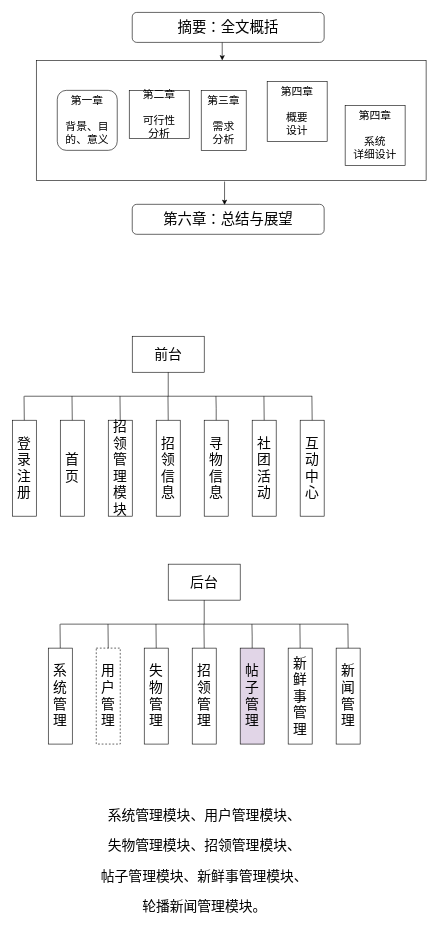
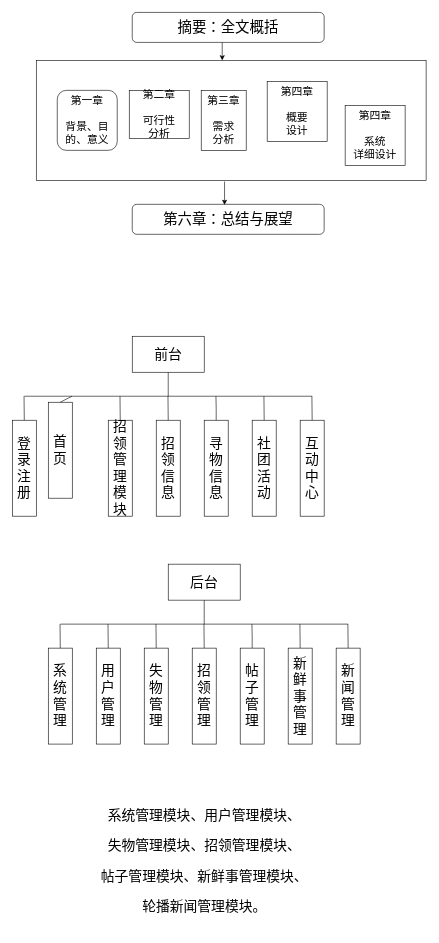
  <mxCell id="0" />
  <mxCell id="1" parent="0" />
  <mxCell id="2" value="&lt;font style=&quot;font-size: 24px&quot;&gt;摘要：全文概括&lt;/font&gt;" style="rounded=1;whiteSpace=wrap;html=1;" vertex="1" parent="1"><mxGeometry x="220" y="20" width="320" height="50" as="geometry" /></mxCell>
  <mxCell id="3" value="" style="rounded=0;whiteSpace=wrap;html=1;fontSize=24;" vertex="1" parent="1"><mxGeometry x="60" y="100" width="650" height="200" as="geometry" /></mxCell>
  <mxCell id="4" value="&lt;div style=&quot;font-size: 18px&quot; align=&quot;center&quot;&gt;&lt;font style=&quot;font-size: 18px&quot;&gt;第一章&lt;/font&gt;&lt;/div&gt;&lt;div style=&quot;font-size: 18px&quot; align=&quot;center&quot;&gt;&lt;font style=&quot;font-size: 18px&quot;&gt;&lt;br&gt;&lt;/font&gt;&lt;/div&gt;&lt;div style=&quot;font-size: 18px&quot; align=&quot;center&quot;&gt;&lt;font style=&quot;font-size: 18px&quot;&gt;背景、目的、意义&lt;/font&gt;&lt;font style=&quot;font-size: 18px&quot;&gt;&lt;br&gt;&lt;/font&gt;&lt;/div&gt;" style="whiteSpace=wrap;html=1;aspect=fixed;fontSize=24;align=center;rounded=1;" vertex="1" parent="1"><mxGeometry x="95" y="150" width="100" height="100" as="geometry" /></mxCell>
  <mxCell id="5" value="&lt;div style=&quot;font-size: 18px&quot; align=&quot;center&quot;&gt;&lt;font style=&quot;font-size: 18px&quot;&gt;第二章&lt;/font&gt;&lt;/div&gt;&lt;div style=&quot;font-size: 18px&quot; align=&quot;center&quot;&gt;&lt;font style=&quot;font-size: 18px&quot;&gt;&lt;br&gt;&lt;/font&gt;&lt;/div&gt;&lt;div style=&quot;font-size: 18px&quot; align=&quot;center&quot;&gt;可行性&lt;/div&gt;&lt;div style=&quot;font-size: 18px&quot; align=&quot;center&quot;&gt;分析&lt;font style=&quot;font-size: 18px&quot;&gt;&lt;br&gt;&lt;/font&gt;&lt;/div&gt;" style="whiteSpace=wrap;html=1;aspect=fixed;fontSize=24;align=center;" vertex="1" parent="1"><mxGeometry x="215" y="150" width="100" height="80" as="geometry" /></mxCell>
  <mxCell id="6" value="&lt;div style=&quot;font-size: 18px&quot; align=&quot;center&quot;&gt;&lt;font style=&quot;font-size: 18px&quot;&gt;第三章&lt;/font&gt;&lt;/div&gt;&lt;div style=&quot;font-size: 18px&quot; align=&quot;center&quot;&gt;&lt;font style=&quot;font-size: 18px&quot;&gt;&lt;br&gt;&lt;/font&gt;&lt;/div&gt;&lt;div style=&quot;font-size: 18px&quot; align=&quot;center&quot;&gt;需求&lt;/div&gt;&lt;div style=&quot;font-size: 18px&quot; align=&quot;center&quot;&gt;分析&lt;font style=&quot;font-size: 18px&quot;&gt;&lt;br&gt;&lt;/font&gt;&lt;/div&gt;" style="whiteSpace=wrap;html=1;aspect=fixed;fontSize=24;align=center;" vertex="1" parent="1"><mxGeometry x="335" y="150" width="75" height="100" as="geometry" /></mxCell>
  <mxCell id="7" value="&lt;div style=&quot;font-size: 18px&quot; align=&quot;center&quot;&gt;&lt;font style=&quot;font-size: 18px&quot;&gt;第四章&lt;/font&gt;&lt;/div&gt;&lt;div style=&quot;font-size: 18px&quot; align=&quot;center&quot;&gt;&lt;font style=&quot;font-size: 18px&quot;&gt;&lt;br&gt;&lt;/font&gt;&lt;/div&gt;&lt;div style=&quot;font-size: 18px&quot; align=&quot;center&quot;&gt;概要&lt;/div&gt;&lt;div style=&quot;font-size: 18px&quot; align=&quot;center&quot;&gt;设计&lt;font style=&quot;font-size: 18px&quot;&gt;&lt;br&gt;&lt;/font&gt;&lt;/div&gt;" style="whiteSpace=wrap;html=1;aspect=fixed;fontSize=24;align=center;" vertex="1" parent="1"><mxGeometry x="445" y="135" width="100" height="100" as="geometry" /></mxCell>
  <mxCell id="8" value="&lt;div style=&quot;font-size: 18px&quot; align=&quot;center&quot;&gt;&lt;font style=&quot;font-size: 18px&quot;&gt;第四章&lt;/font&gt;&lt;/div&gt;&lt;div style=&quot;font-size: 18px&quot; align=&quot;center&quot;&gt;&lt;font style=&quot;font-size: 18px&quot;&gt;&lt;br&gt;&lt;/font&gt;&lt;/div&gt;&lt;div style=&quot;font-size: 18px&quot; align=&quot;center&quot;&gt;系统&lt;/div&gt;&lt;div style=&quot;font-size: 18px&quot; align=&quot;center&quot;&gt;详细设计&lt;br&gt;&lt;/div&gt;" style="whiteSpace=wrap;html=1;aspect=fixed;fontSize=24;align=center;" vertex="1" parent="1"><mxGeometry x="575" y="175" width="100" height="100" as="geometry" /></mxCell>
  <mxCell id="9" value="&lt;font style=&quot;font-size: 24px&quot;&gt;第六章：总结与展望&lt;/font&gt;" style="rounded=1;whiteSpace=wrap;html=1;" vertex="1" parent="1"><mxGeometry x="220" y="340" width="320" height="50" as="geometry" /></mxCell>
  <mxCell id="10" value="" style="endArrow=classic;html=1;rounded=0;fontSize=18;exitX=0.483;exitY=1.01;exitDx=0;exitDy=0;exitPerimeter=0;entryX=0.481;entryY=0.02;entryDx=0;entryDy=0;entryPerimeter=0;" edge="1" parent="1" source="3" target="9"><mxGeometry width="50" height="50" relative="1" as="geometry"><mxPoint x="330" y="340" as="sourcePoint" /><mxPoint x="400" y="320" as="targetPoint" /></mxGeometry></mxCell>
  <mxCell id="11" value="" style="endArrow=classic;html=1;rounded=0;fontSize=18;exitX=0.483;exitY=1.01;exitDx=0;exitDy=0;exitPerimeter=0;entryX=0.477;entryY=0;entryDx=0;entryDy=0;entryPerimeter=0;" edge="1" parent="1" target="3"><mxGeometry width="50" height="50" relative="1" as="geometry"><mxPoint x="370.03" y="70" as="sourcePoint" /><mxPoint x="370" y="109" as="targetPoint" /></mxGeometry></mxCell>
  <mxCell id="12" value="&lt;font style=&quot;font-size: 23px&quot;&gt;前台&lt;/font&gt;" style="rounded=0;whiteSpace=wrap;html=1;fontSize=18;" vertex="1" parent="1"><mxGeometry x="220" y="560" width="120" height="60" as="geometry" /></mxCell>
- <mxCell id="13" value="&lt;div&gt;首&lt;/div&gt;&lt;div&gt;页&lt;/div&gt;" style="rounded=0;whiteSpace=wrap;html=1;fontSize=23;" vertex="1" parent="1"><mxGeometry x="100" y="700" width="40" height="160" as="geometry" /></mxCell>
+ <mxCell id="13" value="&lt;div&gt;首&lt;/div&gt;&lt;div&gt;页&lt;/div&gt;" style="rounded=0;whiteSpace=wrap;html=1;fontSize=23;" vertex="1" parent="1"><mxGeometry x="80" y="670" width="40" height="160" as="geometry" /></mxCell>
  <mxCell id="14" value="招领信息" style="rounded=0;whiteSpace=wrap;html=1;fontSize=23;" vertex="1" parent="1"><mxGeometry x="260" y="700" width="40" height="160" as="geometry" /></mxCell>
  <mxCell id="15" value="招领管理模块" style="rounded=0;whiteSpace=wrap;html=1;fontSize=23;" vertex="1" parent="1"><mxGeometry x="180" y="700" width="40" height="160" as="geometry" /></mxCell>
  <mxCell id="16" value="寻物信息" style="rounded=0;whiteSpace=wrap;html=1;fontSize=23;" vertex="1" parent="1"><mxGeometry x="340" y="700" width="40" height="160" as="geometry" /></mxCell>
  <mxCell id="17" value="社团活动" style="rounded=0;whiteSpace=wrap;html=1;fontSize=23;" vertex="1" parent="1"><mxGeometry x="420" y="700" width="40" height="160" as="geometry" /></mxCell>
  <mxCell id="18" value="互动中心" style="rounded=0;whiteSpace=wrap;html=1;fontSize=23;" vertex="1" parent="1"><mxGeometry x="500" y="700" width="40" height="160" as="geometry" /></mxCell>
  <mxCell id="19" value="" style="endArrow=none;html=1;rounded=0;fontSize=23;" edge="1" parent="1"><mxGeometry width="50" height="50" relative="1" as="geometry"><mxPoint x="40" y="660" as="sourcePoint" /><mxPoint x="520" y="660" as="targetPoint" /></mxGeometry></mxCell>
  <mxCell id="20" value="" style="endArrow=none;html=1;rounded=0;fontSize=23;exitX=0.5;exitY=1;exitDx=0;exitDy=0;" edge="1" parent="1" source="12"><mxGeometry width="50" height="50" relative="1" as="geometry"><mxPoint x="340" y="630" as="sourcePoint" /><mxPoint x="280" y="660" as="targetPoint" /></mxGeometry></mxCell>
  <mxCell id="21" value="" style="endArrow=none;html=1;rounded=0;fontSize=23;exitX=0.5;exitY=1;exitDx=0;exitDy=0;entryX=0.5;entryY=0;entryDx=0;entryDy=0;" edge="1" parent="1" target="13"><mxGeometry width="50" height="50" relative="1" as="geometry"><mxPoint x="119.58" y="660" as="sourcePoint" /><mxPoint x="119.58" y="690" as="targetPoint" /></mxGeometry></mxCell>
  <mxCell id="22" value="" style="endArrow=none;html=1;rounded=0;fontSize=23;exitX=0.5;exitY=1;exitDx=0;exitDy=0;entryX=0.5;entryY=0;entryDx=0;entryDy=0;" edge="1" parent="1"><mxGeometry width="50" height="50" relative="1" as="geometry"><mxPoint x="199.58" y="660" as="sourcePoint" /><mxPoint x="200" y="700" as="targetPoint" /></mxGeometry></mxCell>
  <mxCell id="23" value="" style="endArrow=none;html=1;rounded=0;fontSize=23;exitX=0.5;exitY=1;exitDx=0;exitDy=0;entryX=0.5;entryY=0;entryDx=0;entryDy=0;" edge="1" parent="1"><mxGeometry width="50" height="50" relative="1" as="geometry"><mxPoint x="279.58" y="660" as="sourcePoint" /><mxPoint x="280" y="700" as="targetPoint" /></mxGeometry></mxCell>
  <mxCell id="24" value="" style="endArrow=none;html=1;rounded=0;fontSize=23;exitX=0.5;exitY=1;exitDx=0;exitDy=0;entryX=0.5;entryY=0;entryDx=0;entryDy=0;" edge="1" parent="1"><mxGeometry width="50" height="50" relative="1" as="geometry"><mxPoint x="359.58" y="660" as="sourcePoint" /><mxPoint x="360" y="700" as="targetPoint" /><Array as="points"><mxPoint x="360" y="680" /></Array></mxGeometry></mxCell>
  <mxCell id="25" value="" style="endArrow=none;html=1;rounded=0;fontSize=23;exitX=0.5;exitY=1;exitDx=0;exitDy=0;entryX=0.5;entryY=0;entryDx=0;entryDy=0;" edge="1" parent="1"><mxGeometry width="50" height="50" relative="1" as="geometry"><mxPoint x="439.58" y="660" as="sourcePoint" /><mxPoint x="440" y="700" as="targetPoint" /></mxGeometry></mxCell>
  <mxCell id="26" value="" style="endArrow=none;html=1;rounded=0;fontSize=23;exitX=0.5;exitY=1;exitDx=0;exitDy=0;entryX=0.5;entryY=0;entryDx=0;entryDy=0;" edge="1" parent="1"><mxGeometry width="50" height="50" relative="1" as="geometry"><mxPoint x="519.58" y="660" as="sourcePoint" /><mxPoint x="520" y="700" as="targetPoint" /></mxGeometry></mxCell>
  <mxCell id="27" value="登录注册" style="rounded=0;whiteSpace=wrap;html=1;fontSize=23;" vertex="1" parent="1"><mxGeometry x="20" y="700" width="40" height="160" as="geometry" /></mxCell>
  <mxCell id="28" value="" style="endArrow=none;html=1;rounded=0;fontSize=23;exitX=0.5;exitY=1;exitDx=0;exitDy=0;entryX=0.5;entryY=0;entryDx=0;entryDy=0;" edge="1" parent="1"><mxGeometry width="50" height="50" relative="1" as="geometry"><mxPoint x="39.58" y="660" as="sourcePoint" /><mxPoint x="40" y="700" as="targetPoint" /></mxGeometry></mxCell>
  <mxCell id="29" value="&lt;font style=&quot;font-size: 23px&quot;&gt;后台&lt;/font&gt;" style="rounded=0;whiteSpace=wrap;html=1;fontSize=18;" vertex="1" parent="1"><mxGeometry x="280" y="940" width="120" height="60" as="geometry" /></mxCell>
- <mxCell id="30" value="&lt;span&gt;&lt;font face=&quot;宋体&quot;&gt;用户管理&lt;/font&gt;&lt;/span&gt;" style="rounded=0;whiteSpace=wrap;html=1;fontSize=23;dashed=1;" vertex="1" parent="1"><mxGeometry x="160" y="1080" width="40" height="160" as="geometry" /></mxCell>
+ <mxCell id="30" value="&lt;span&gt;&lt;font face=&quot;宋体&quot;&gt;用户管理&lt;/font&gt;&lt;/span&gt;" style="rounded=0;whiteSpace=wrap;html=1;fontSize=23;" vertex="1" parent="1"><mxGeometry x="160" y="1080" width="40" height="160" as="geometry" /></mxCell>
  <mxCell id="31" value="&lt;span&gt;&lt;font face=&quot;宋体&quot;&gt;招领管理&lt;/font&gt;&lt;/span&gt;" style="rounded=0;whiteSpace=wrap;html=1;fontSize=23;" vertex="1" parent="1"><mxGeometry x="320" y="1080" width="40" height="160" as="geometry" /></mxCell>
  <mxCell id="32" value="&lt;span&gt;&lt;font face=&quot;宋体&quot;&gt;失物管理&lt;/font&gt;&lt;/span&gt;" style="rounded=0;whiteSpace=wrap;html=1;fontSize=23;" vertex="1" parent="1"><mxGeometry x="240" y="1080" width="40" height="160" as="geometry" /></mxCell>
- <mxCell id="33" value="&lt;span&gt;&lt;font face=&quot;宋体&quot;&gt;帖子管理&lt;/font&gt;&lt;/span&gt;" style="rounded=0;whiteSpace=wrap;html=1;fontSize=23;fillColor=#e1d5e7;" vertex="1" parent="1"><mxGeometry x="400" y="1080" width="40" height="160" as="geometry" /></mxCell>
+ <mxCell id="33" value="&lt;span&gt;&lt;font face=&quot;宋体&quot;&gt;帖子管理&lt;/font&gt;&lt;/span&gt;" style="rounded=0;whiteSpace=wrap;html=1;fontSize=23;" vertex="1" parent="1"><mxGeometry x="400" y="1080" width="40" height="160" as="geometry" /></mxCell>
  <mxCell id="34" value="&lt;span&gt;&lt;font face=&quot;宋体&quot;&gt;新鲜事管理&lt;/font&gt;&lt;/span&gt;" style="rounded=0;whiteSpace=wrap;html=1;fontSize=23;" vertex="1" parent="1"><mxGeometry x="480" y="1080" width="40" height="160" as="geometry" /></mxCell>
  <mxCell id="35" value="&lt;span&gt;&lt;font face=&quot;宋体&quot;&gt;新闻管理&lt;/font&gt;&lt;/span&gt;" style="rounded=0;whiteSpace=wrap;html=1;fontSize=23;" vertex="1" parent="1"><mxGeometry x="560" y="1080" width="40" height="160" as="geometry" /></mxCell>
  <mxCell id="36" value="" style="endArrow=none;html=1;rounded=0;fontSize=23;" edge="1" parent="1"><mxGeometry width="50" height="50" relative="1" as="geometry"><mxPoint x="100" y="1040" as="sourcePoint" /><mxPoint x="580" y="1040" as="targetPoint" /></mxGeometry></mxCell>
  <mxCell id="37" value="" style="endArrow=none;html=1;rounded=0;fontSize=23;exitX=0.5;exitY=1;exitDx=0;exitDy=0;" edge="1" parent="1" source="29"><mxGeometry width="50" height="50" relative="1" as="geometry"><mxPoint x="400" y="1010" as="sourcePoint" /><mxPoint x="340" y="1040" as="targetPoint" /></mxGeometry></mxCell>
  <mxCell id="38" value="" style="endArrow=none;html=1;rounded=0;fontSize=23;exitX=0.5;exitY=1;exitDx=0;exitDy=0;entryX=0.5;entryY=0;entryDx=0;entryDy=0;" edge="1" parent="1" target="30"><mxGeometry width="50" height="50" relative="1" as="geometry"><mxPoint x="179.58" y="1040" as="sourcePoint" /><mxPoint x="179.58" y="1070" as="targetPoint" /></mxGeometry></mxCell>
  <mxCell id="39" value="" style="endArrow=none;html=1;rounded=0;fontSize=23;exitX=0.5;exitY=1;exitDx=0;exitDy=0;entryX=0.5;entryY=0;entryDx=0;entryDy=0;" edge="1" parent="1"><mxGeometry width="50" height="50" relative="1" as="geometry"><mxPoint x="259.58" y="1040" as="sourcePoint" /><mxPoint x="260" y="1080" as="targetPoint" /></mxGeometry></mxCell>
  <mxCell id="40" value="" style="endArrow=none;html=1;rounded=0;fontSize=23;exitX=0.5;exitY=1;exitDx=0;exitDy=0;entryX=0.5;entryY=0;entryDx=0;entryDy=0;" edge="1" parent="1"><mxGeometry width="50" height="50" relative="1" as="geometry"><mxPoint x="339.58" y="1040" as="sourcePoint" /><mxPoint x="340" y="1080" as="targetPoint" /></mxGeometry></mxCell>
  <mxCell id="41" value="" style="endArrow=none;html=1;rounded=0;fontSize=23;exitX=0.5;exitY=1;exitDx=0;exitDy=0;entryX=0.5;entryY=0;entryDx=0;entryDy=0;" edge="1" parent="1"><mxGeometry width="50" height="50" relative="1" as="geometry"><mxPoint x="419.58" y="1040" as="sourcePoint" /><mxPoint x="420" y="1080" as="targetPoint" /><Array as="points"><mxPoint x="420" y="1060" /></Array></mxGeometry></mxCell>
  <mxCell id="42" value="" style="endArrow=none;html=1;rounded=0;fontSize=23;exitX=0.5;exitY=1;exitDx=0;exitDy=0;entryX=0.5;entryY=0;entryDx=0;entryDy=0;" edge="1" parent="1"><mxGeometry width="50" height="50" relative="1" as="geometry"><mxPoint x="499.58" y="1040" as="sourcePoint" /><mxPoint x="500" y="1080" as="targetPoint" /></mxGeometry></mxCell>
  <mxCell id="43" value="" style="endArrow=none;html=1;rounded=0;fontSize=23;exitX=0.5;exitY=1;exitDx=0;exitDy=0;entryX=0.5;entryY=0;entryDx=0;entryDy=0;" edge="1" parent="1"><mxGeometry width="50" height="50" relative="1" as="geometry"><mxPoint x="579.58" y="1040" as="sourcePoint" /><mxPoint x="580" y="1080" as="targetPoint" /></mxGeometry></mxCell>
  <mxCell id="44" value="&lt;span&gt;&lt;font face=&quot;宋体&quot;&gt;系统管理&lt;/font&gt;&lt;/span&gt;" style="rounded=0;whiteSpace=wrap;html=1;fontSize=23;" vertex="1" parent="1"><mxGeometry x="80" y="1080" width="40" height="160" as="geometry" /></mxCell>
  <mxCell id="45" value="" style="endArrow=none;html=1;rounded=0;fontSize=23;exitX=0.5;exitY=1;exitDx=0;exitDy=0;entryX=0.5;entryY=0;entryDx=0;entryDy=0;" edge="1" parent="1"><mxGeometry width="50" height="50" relative="1" as="geometry"><mxPoint x="99.58" y="1040" as="sourcePoint" /><mxPoint x="100" y="1080" as="targetPoint" /></mxGeometry></mxCell>
  <mxCell id="46" value="&lt;p&gt;&lt;span&gt;&lt;font face=&quot;宋体&quot;&gt;系统管理模块、用户管理模块、&lt;/font&gt;&lt;/span&gt;&lt;/p&gt;&lt;p&gt;&lt;span&gt;&lt;font face=&quot;宋体&quot;&gt;失物管理模块、招领管理模块、&lt;/font&gt;&lt;/span&gt;&lt;/p&gt;&lt;p&gt;&lt;span&gt;&lt;font face=&quot;宋体&quot;&gt;帖子管理模块、新鲜事管理模块、&lt;/font&gt;&lt;/span&gt;&lt;/p&gt;&lt;p&gt;&lt;span&gt;&lt;font face=&quot;宋体&quot;&gt;轮播新闻管理模块。&lt;/font&gt;&lt;/span&gt;&lt;/p&gt;" style="text;html=1;align=center;verticalAlign=middle;resizable=0;points=[];autosize=1;strokeColor=none;fillColor=none;fontSize=23;" vertex="1" parent="1"><mxGeometry x="160" y="1320" width="360" height="230" as="geometry" /></mxCell>
